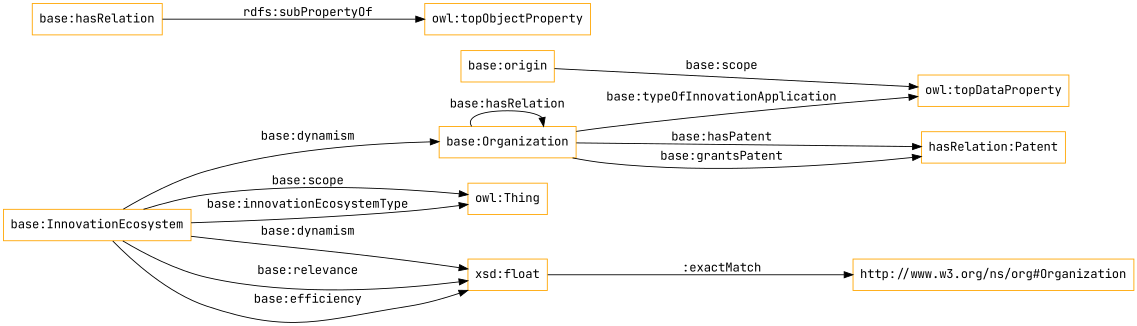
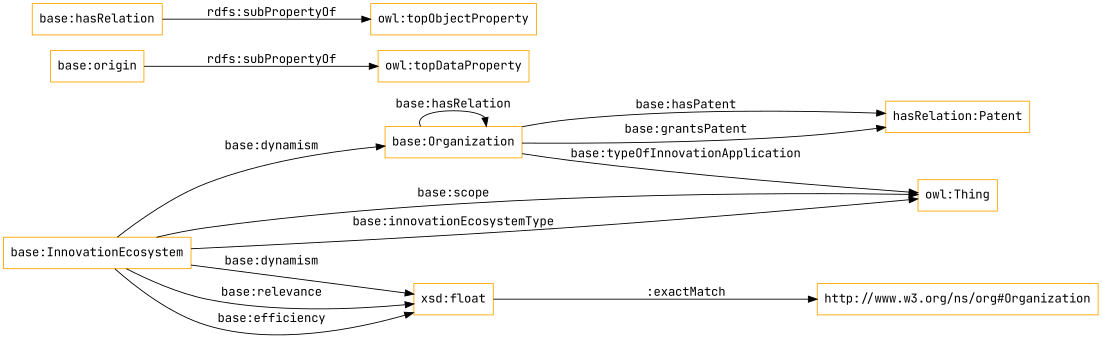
  digraph {
    fontname="JetBrains Mono"
    rankdir=LR
    node [color=orange fontname="JetBrains Mono" shape=rectangle]
    edge [fontname="JetBrains Mono"]
    "base:Organization"
    n2 [label="hasRelation:Patent"]
    "owl:Thing"
    "base:InnovationEcosystem"
    "xsd:float"
    "http://www.w3.org/ns/org#Organization"
    "base:origin"
    "owl:topDataProperty"
    "base:hasRelation"
    "owl:topObjectProperty"
    "base:Organization" -> "base:Organization" [label="base:hasRelation"]
    "base:Organization" -> n2 [label="base:hasPatent"]
    "base:Organization" -> n2 [label="base:grantsPatent"]
-   "base:Organization" -> "owl:topDataProperty" [label="base:typeOfInnovationApplication"]
+   "base:Organization" -> "owl:Thing" [label="base:typeOfInnovationApplication"]
    "base:InnovationEcosystem" -> "base:Organization" [label="base:dynamism"]
    "base:InnovationEcosystem" -> "owl:Thing" [label="base:scope"]
    "base:InnovationEcosystem" -> "owl:Thing" [label="base:innovationEcosystemType"]
    "base:InnovationEcosystem" -> "xsd:float" [label="base:dynamism"]
    "base:InnovationEcosystem" -> "xsd:float" [label="base:relevance"]
    "base:InnovationEcosystem" -> "xsd:float" [label="base:efficiency"]
    "xsd:float" -> "http://www.w3.org/ns/org#Organization" [label=":exactMatch"]
-   "base:origin" -> "owl:topDataProperty" [label="base:scope"]
+   "base:origin" -> "owl:topDataProperty" [label="rdfs:subPropertyOf"]
    "base:hasRelation" -> "owl:topObjectProperty" [label="rdfs:subPropertyOf"]
  }
